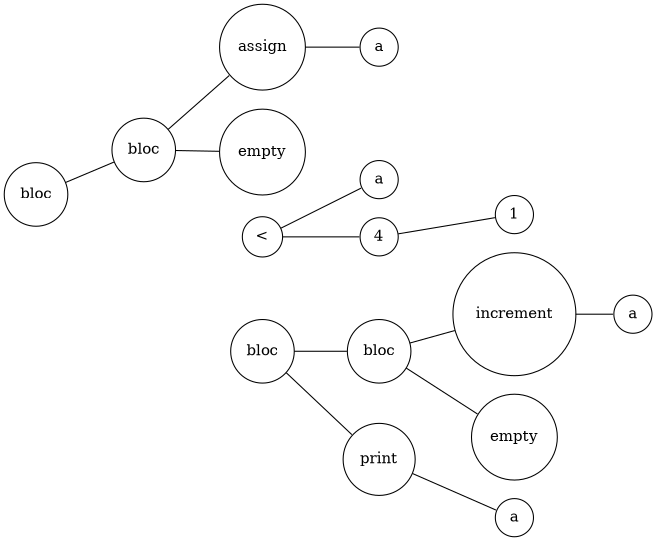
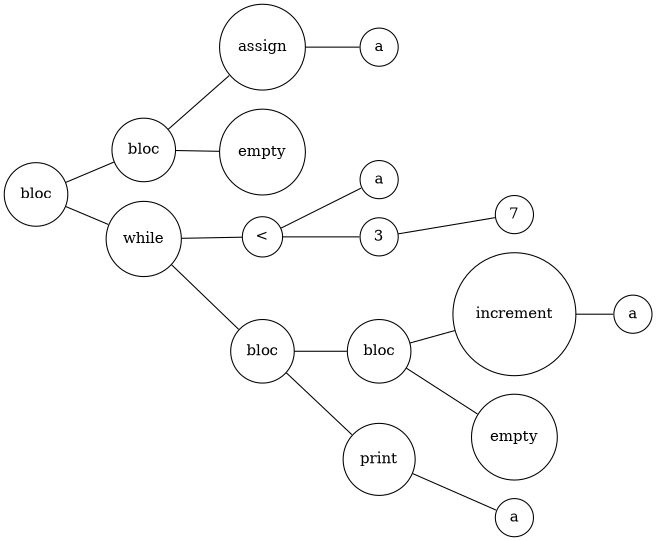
  digraph {
    rankdir=LR
    node [shape=circle]
    edge [arrowsize=0]
    n1 [label=bloc]
    n2 [label=bloc]
+   n3 [label=while]
    n4 [label=assign]
    n5 [label=empty]
    n6 [label="<"]
    n7 [label=bloc]
    n8 [label=a]
-   n9 [label=1]
+   n9 [label=7]
    n10 [label=a]
-   n11 [label=4]
+   n11 [label=3]
    n12 [label=bloc]
    n13 [label=print]
    n14 [label=increment]
    n15 [label=empty]
    n16 [label=a]
    n17 [label=a]
    n1 -> n2
+   n1 -> n3
    n2 -> n4
    n2 -> n5
+   n3 -> n6
+   n3 -> n7
    n4 -> n8
    n6 -> n10
    n6 -> n11
    n7 -> n12
    n7 -> n13
    n11 -> n9
    n12 -> n14
    n12 -> n15
    n13 -> n16
    n14 -> n17
  }
